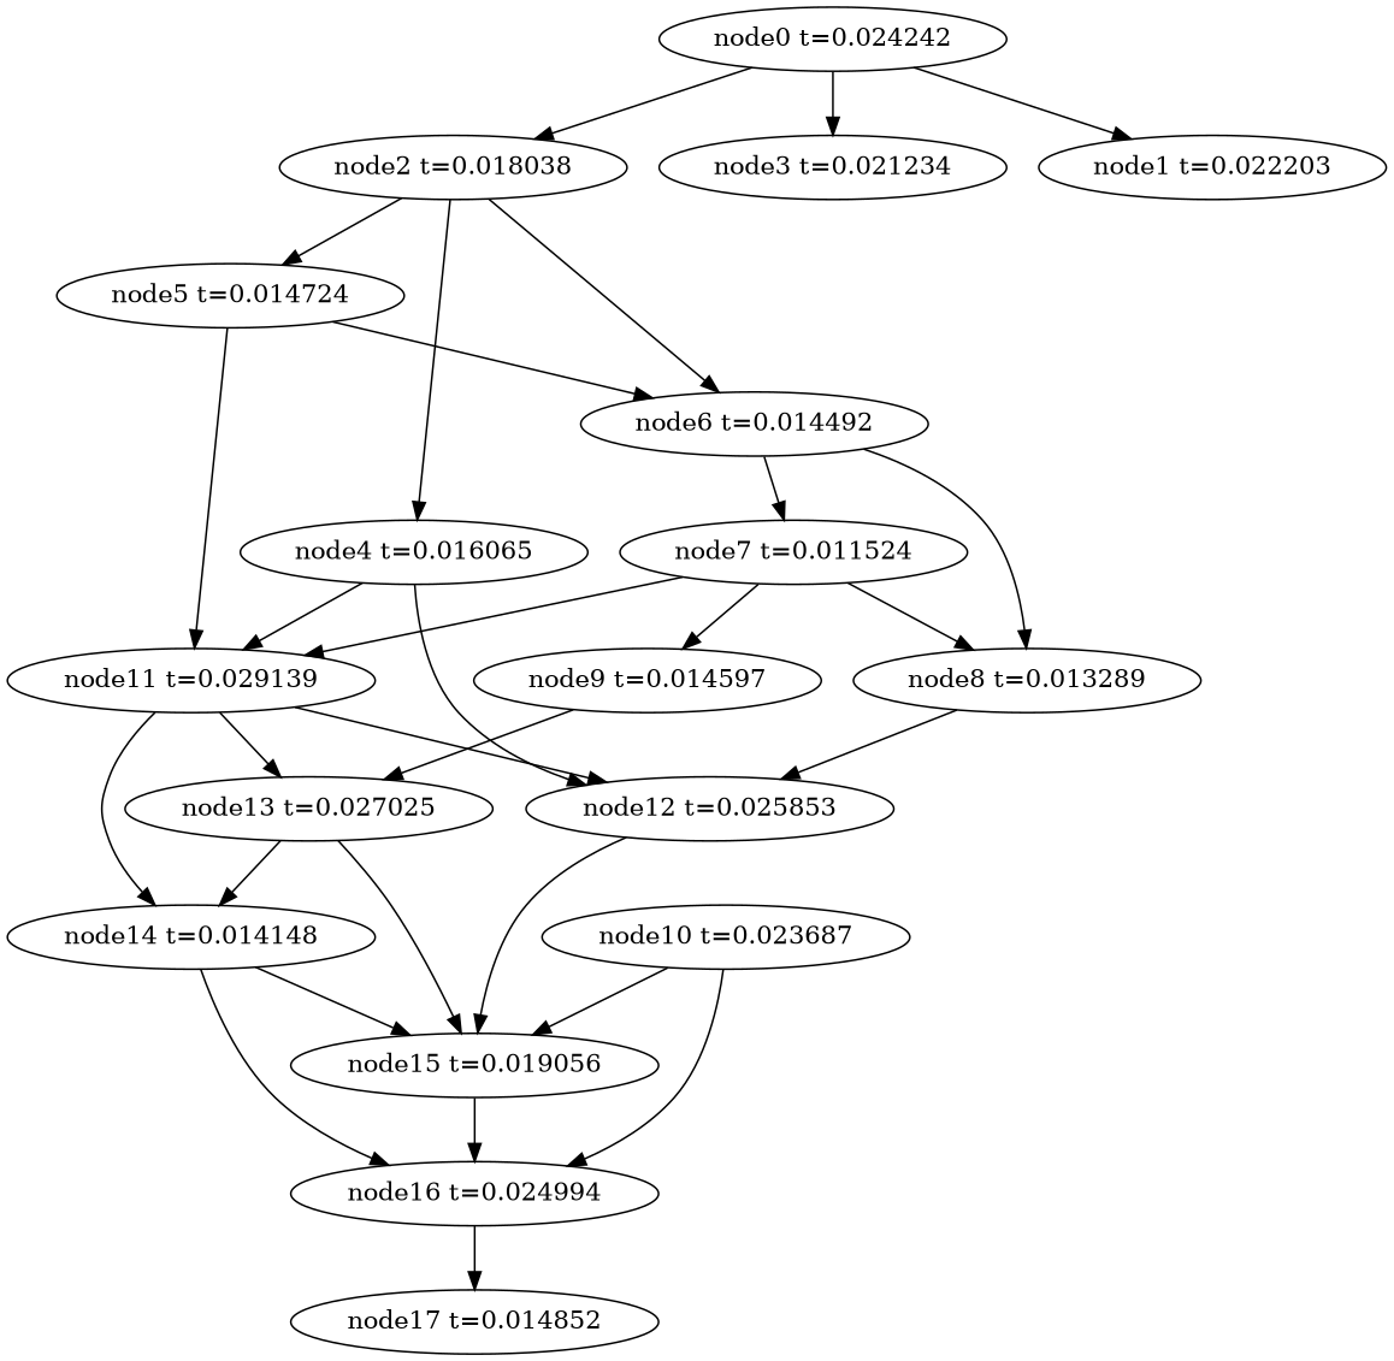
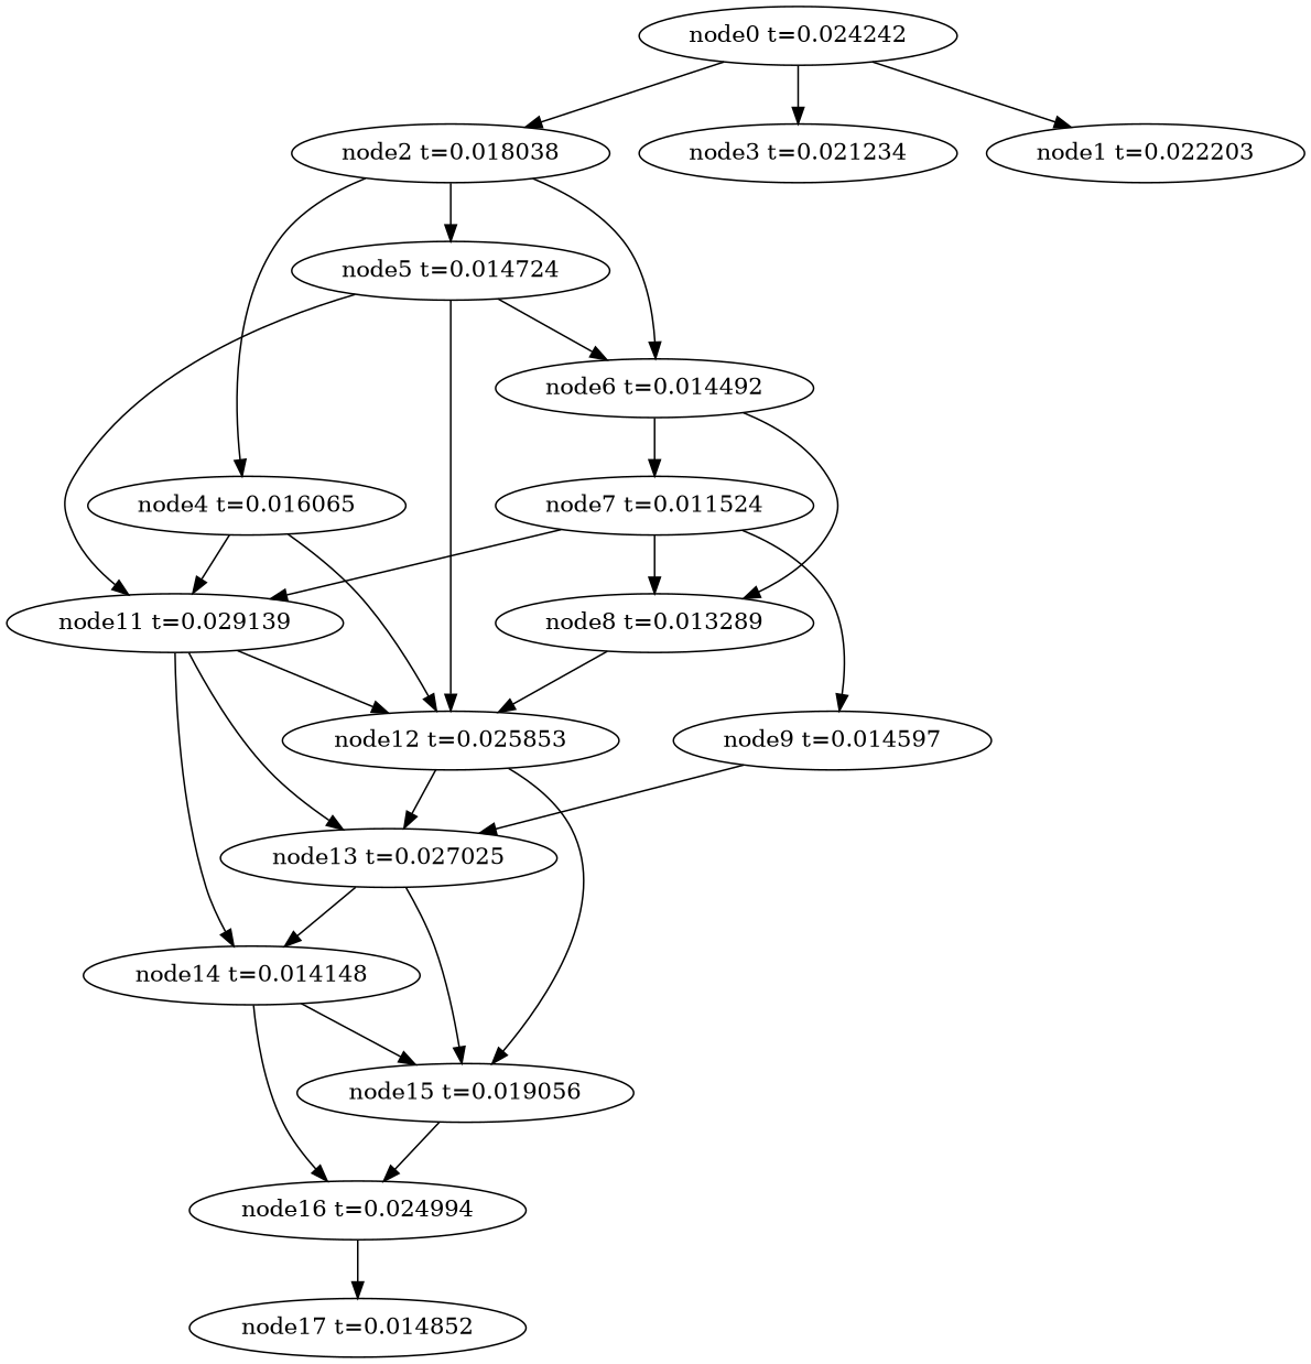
  digraph {
    n1 [label="node17 t=0.014852"]
    n2 [label="node16 t=0.024994"]
    n3 [label="node15 t=0.019056"]
    n4 [label="node14 t=0.014148"]
    n5 [label="node13 t=0.027025"]
    n6 [label="node12 t=0.025853"]
    n7 [label="node11 t=0.029139"]
-   n8 [label="node10 t=0.023687"]
    n9 [label="node9 t=0.014597"]
    n10 [label="node8 t=0.013289"]
    n11 [label="node7 t=0.011524"]
    n12 [label="node6 t=0.014492"]
    n13 [label="node5 t=0.014724"]
    n14 [label="node4 t=0.016065"]
    n15 [label="node3 t=0.021234"]
    n16 [label="node2 t=0.018038"]
    n17 [label="node1 t=0.022203"]
    n18 [label="node0 t=0.024242"]
    n2 -> n1
    n3 -> n2
    n4 -> n2
    n4 -> n3
    n5 -> n3
    n5 -> n4
    n6 -> n3
+   n6 -> n5
    n7 -> n4
    n7 -> n5
    n7 -> n6
-   n8 -> n2
-   n8 -> n3
    n9 -> n5
    n10 -> n6
    n11 -> n7
    n11 -> n9
    n11 -> n10
    n12 -> n10
    n12 -> n11
+   n13 -> n6
    n13 -> n7
    n13 -> n12
    n14 -> n6
    n14 -> n7
    n16 -> n12
    n16 -> n13
    n16 -> n14
    n18 -> n15
    n18 -> n16
    n18 -> n17
  }
